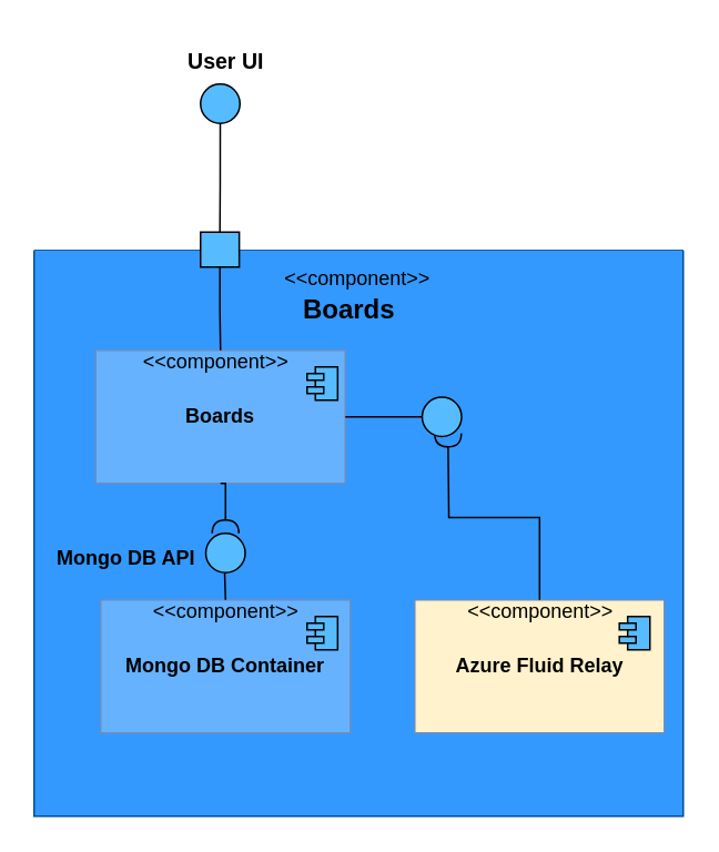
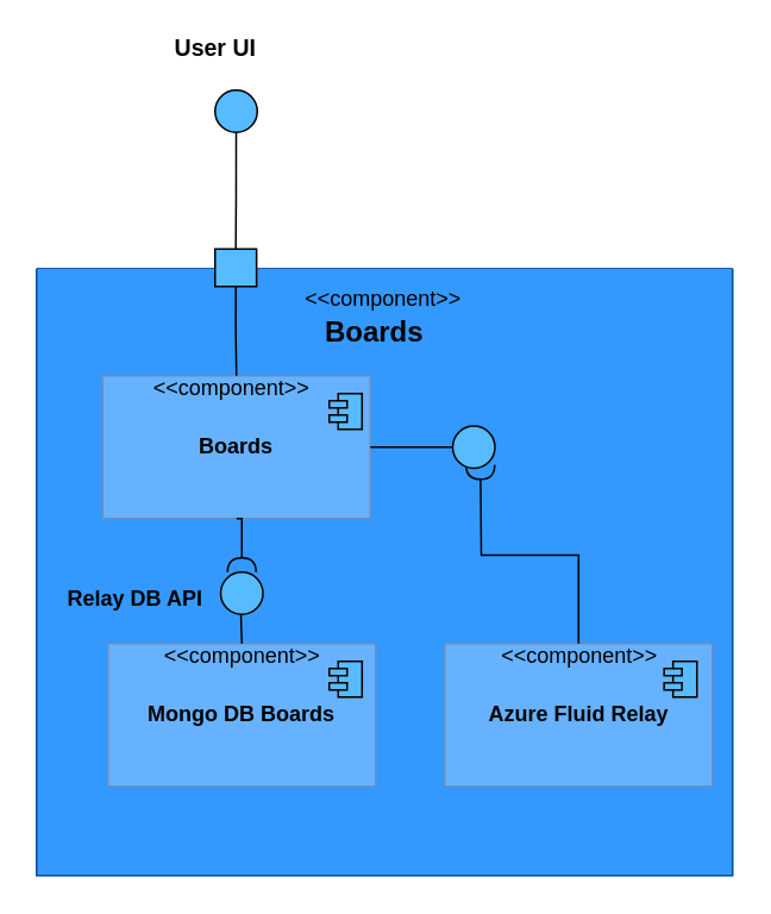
  <mxCell id="0" />
  <mxCell id="1" parent="0" />
  <mxCell id="2" value="" style="swimlane;startSize=0;fillColor=#3399ff;strokeColor=#004C99;gradientColor=default;swimlaneFillColor=#3399FF;" vertex="1" parent="1"><mxGeometry x="20" y="150" width="390" height="340" as="geometry" /></mxCell>
  <mxCell id="3" value="&lt;b&gt;Boards&lt;/b&gt;" style="text;html=1;align=center;verticalAlign=middle;resizable=0;points=[];autosize=1;strokeColor=none;fillColor=none;fontSize=16;" vertex="1" parent="2"><mxGeometry x="148.68" y="20" width="80" height="30" as="geometry" /></mxCell>
  <mxCell id="4" value="&lt;font style=&quot;font-size: 12px;&quot;&gt;&amp;lt;&amp;lt;component&amp;gt;&amp;gt;&lt;/font&gt;" style="text;html=1;align=center;verticalAlign=middle;resizable=0;points=[];autosize=1;strokeColor=none;fillColor=none;fontSize=16;" vertex="1" parent="2"><mxGeometry x="138.68" width="110" height="30" as="geometry" /></mxCell>
  <mxCell id="5" value="&lt;b&gt;Boards&lt;/b&gt;" style="rounded=0;whiteSpace=wrap;html=1;fillColor=#66B2FF;strokeColor=#6c8ebf;" vertex="1" parent="2"><mxGeometry x="37" y="60" width="150" height="80" as="geometry" /></mxCell>
  <mxCell id="6" value="" style="shape=module;jettyWidth=10;jettyHeight=4;fillColor=#57BCFF;" vertex="1" parent="2"><mxGeometry x="164" y="70" width="18.38" height="20" as="geometry" /></mxCell>
- <mxCell id="7" value="&lt;b&gt;Mongo DB Container&lt;/b&gt;" style="rounded=0;whiteSpace=wrap;html=1;fillColor=#66B2FF;strokeColor=#6c8ebf;" vertex="1" parent="2"><mxGeometry x="40" y="210" width="150" height="80" as="geometry" /></mxCell>
+ <mxCell id="7" value="&lt;b&gt;Mongo DB Boards&lt;/b&gt;" style="rounded=0;whiteSpace=wrap;html=1;fillColor=#66B2FF;strokeColor=#6c8ebf;" vertex="1" parent="2"><mxGeometry x="40" y="210" width="150" height="80" as="geometry" /></mxCell>
  <mxCell id="8" value="&lt;font style=&quot;font-size: 12px;&quot;&gt;&amp;lt;&amp;lt;component&amp;gt;&amp;gt;&lt;/font&gt;" style="text;html=1;align=center;verticalAlign=middle;resizable=0;points=[];autosize=1;strokeColor=none;fillColor=none;fontSize=16;" vertex="1" parent="2"><mxGeometry x="60" y="200" width="110" height="30" as="geometry" /></mxCell>
  <mxCell id="9" value="" style="shape=module;jettyWidth=10;jettyHeight=4;fillColor=#57BCFF;" vertex="1" parent="2"><mxGeometry x="164" y="220" width="18.38" height="20" as="geometry" /></mxCell>
  <mxCell id="10" value="" style="fontStyle=1;align=center;verticalAlign=top;childLayout=stackLayout;horizontal=1;horizontalStack=0;resizeParent=1;resizeParentMax=0;resizeLast=0;marginBottom=0;fontColor=none;noLabel=1;fillColor=#57BCFF;" vertex="1" parent="2"><mxGeometry x="100" y="-11" width="23.26" height="21" as="geometry" /></mxCell>
- <mxCell id="11" value="&lt;b&gt;Azure Fluid Relay&lt;/b&gt;" style="rounded=0;whiteSpace=wrap;html=1;fillColor=#fff2cc;strokeColor=#6c8ebf;" vertex="1" parent="2"><mxGeometry x="228.68" y="210" width="150" height="80" as="geometry" /></mxCell>
+ <mxCell id="11" value="&lt;b&gt;Azure Fluid Relay&lt;/b&gt;" style="rounded=0;whiteSpace=wrap;html=1;fillColor=#66B2FF;strokeColor=#6c8ebf;" vertex="1" parent="2"><mxGeometry x="228.68" y="210" width="150" height="80" as="geometry" /></mxCell>
  <mxCell id="12" value="&lt;font style=&quot;font-size: 12px;&quot;&gt;&amp;lt;&amp;lt;component&amp;gt;&amp;gt;&lt;/font&gt;" style="text;html=1;align=center;verticalAlign=middle;resizable=0;points=[];autosize=1;strokeColor=none;fillColor=none;fontSize=16;" vertex="1" parent="2"><mxGeometry x="248.68" y="200" width="110" height="30" as="geometry" /></mxCell>
  <mxCell id="13" value="" style="shape=module;jettyWidth=10;jettyHeight=4;fillColor=#57BCFF;" vertex="1" parent="2"><mxGeometry x="351.62" y="220" width="18.38" height="20" as="geometry" /></mxCell>
  <mxCell id="14" style="edgeStyle=orthogonalEdgeStyle;rounded=0;orthogonalLoop=1;jettySize=auto;html=1;endArrow=halfCircle;endFill=0;" edge="1" parent="2" source="11"><mxGeometry relative="1" as="geometry"><mxPoint x="263.68" y="230" as="sourcePoint" /><mxPoint x="248.68" y="110" as="targetPoint" /><Array as="points" /></mxGeometry></mxCell>
  <mxCell id="15" value="" style="ellipse;whiteSpace=wrap;html=1;aspect=fixed;fillColor=#57BCFF;" vertex="1" parent="2"><mxGeometry x="233.16" y="88.16" width="23.684" height="23.684" as="geometry" /></mxCell>
  <mxCell id="16" style="edgeStyle=orthogonalEdgeStyle;rounded=0;orthogonalLoop=1;jettySize=auto;html=1;exitX=0;exitY=0.5;exitDx=0;exitDy=0;entryX=1;entryY=0.5;entryDx=0;entryDy=0;endArrow=none;endFill=0;" edge="1" parent="2" source="15" target="5"><mxGeometry relative="1" as="geometry"><mxPoint x="170" y="-80" as="sourcePoint" /><mxPoint x="169.573" y="-15.184" as="targetPoint" /></mxGeometry></mxCell>
  <mxCell id="17" value="" style="ellipse;whiteSpace=wrap;html=1;aspect=fixed;fillColor=#57BCFF;" vertex="1" parent="2"><mxGeometry x="103.16" y="170" width="23.684" height="23.684" as="geometry" /></mxCell>
  <mxCell id="18" style="edgeStyle=orthogonalEdgeStyle;rounded=0;orthogonalLoop=1;jettySize=auto;html=1;endArrow=none;endFill=0;" edge="1" parent="2"><mxGeometry relative="1" as="geometry"><mxPoint x="114.5" y="193.68" as="sourcePoint" /><mxPoint x="115" y="210" as="targetPoint" /><Array as="points"><mxPoint x="115.5" y="193.68" /></Array></mxGeometry></mxCell>
  <mxCell id="19" style="edgeStyle=orthogonalEdgeStyle;rounded=0;orthogonalLoop=1;jettySize=auto;html=1;endArrow=halfCircle;endFill=0;entryX=0.5;entryY=0;entryDx=0;entryDy=0;exitX=0.5;exitY=1;exitDx=0;exitDy=0;" edge="1" parent="2" source="5" target="17"><mxGeometry relative="1" as="geometry"><mxPoint x="115" y="-69" as="sourcePoint" /><mxPoint x="106.844" y="171.842" as="targetPoint" /><Array as="points" /></mxGeometry></mxCell>
- <mxCell id="20" value="&lt;b&gt;Mongo DB API&lt;/b&gt;" style="text;html=1;align=center;verticalAlign=middle;resizable=0;points=[];autosize=1;strokeColor=none;fillColor=none;" vertex="1" parent="2"><mxGeometry y="170" width="110" height="30" as="geometry" /></mxCell>
+ <mxCell id="20" value="&lt;b&gt;Relay DB API&lt;/b&gt;" style="text;html=1;align=center;verticalAlign=middle;resizable=0;points=[];autosize=1;strokeColor=none;fillColor=none;" vertex="1" parent="2"><mxGeometry y="170" width="110" height="30" as="geometry" /></mxCell>
  <mxCell id="21" style="edgeStyle=orthogonalEdgeStyle;rounded=0;orthogonalLoop=1;jettySize=auto;html=1;exitX=0.5;exitY=1;exitDx=0;exitDy=0;endArrow=none;endFill=0;entryX=0.5;entryY=0;entryDx=0;entryDy=0;" edge="1" parent="2" source="10" target="5"><mxGeometry relative="1" as="geometry"><mxPoint x="122" y="-66" as="sourcePoint" /><mxPoint x="122" y="-1" as="targetPoint" /><Array as="points" /></mxGeometry></mxCell>
  <mxCell id="22" value="&lt;font style=&quot;font-size: 12px;&quot;&gt;&amp;lt;&amp;lt;component&amp;gt;&amp;gt;&lt;/font&gt;" style="text;html=1;align=center;verticalAlign=middle;resizable=0;points=[];autosize=1;strokeColor=none;fillColor=none;fontSize=16;" vertex="1" parent="2"><mxGeometry x="54" y="50" width="110" height="30" as="geometry" /></mxCell>
  <mxCell id="23" value="" style="ellipse;whiteSpace=wrap;html=1;aspect=fixed;fillColor=#57BCFF;" vertex="1" parent="1"><mxGeometry x="120" y="50" width="23.684" height="23.684" as="geometry" /></mxCell>
  <mxCell id="24" style="edgeStyle=none;curved=1;rounded=0;orthogonalLoop=1;jettySize=auto;html=1;exitX=0.5;exitY=0;exitDx=0;exitDy=0;entryX=0.5;entryY=1;entryDx=0;entryDy=0;fontSize=12;shape=link;strokeColor=none;" edge="1" parent="1" source="10" target="23"><mxGeometry relative="1" as="geometry" /></mxCell>
  <mxCell id="25" style="edgeStyle=orthogonalEdgeStyle;rounded=0;orthogonalLoop=1;jettySize=auto;html=1;exitX=0.5;exitY=1;exitDx=0;exitDy=0;entryX=0.5;entryY=0;entryDx=0;entryDy=0;endArrow=none;endFill=0;" edge="1" parent="1" source="23" target="10"><mxGeometry relative="1" as="geometry"><mxPoint x="448.203" y="40" as="sourcePoint" /><mxPoint x="447.573" y="138.816" as="targetPoint" /><Array as="points"><mxPoint x="132" y="110" /><mxPoint x="132" y="110" /></Array></mxGeometry></mxCell>
- <mxCell id="26" value="&lt;b&gt;&lt;font style=&quot;font-size: 13px;&quot;&gt;User UI&lt;/font&gt;&lt;/b&gt;" style="text;html=1;align=center;verticalAlign=middle;resizable=0;points=[];autosize=1;strokeColor=none;fillColor=none;fontSize=16;" vertex="1" parent="1"><mxGeometry x="100" y="20" width="70" height="30" as="geometry" /></mxCell>
+ <mxCell id="26" value="&lt;b&gt;&lt;font style=&quot;font-size: 13px;&quot;&gt;User UI&lt;/font&gt;&lt;/b&gt;" style="text;html=1;align=center;verticalAlign=middle;resizable=0;points=[];autosize=1;strokeColor=none;fillColor=none;fontSize=16;" vertex="1" parent="1"><mxGeometry x="85" y="10" width="70" height="30" as="geometry" /></mxCell>
